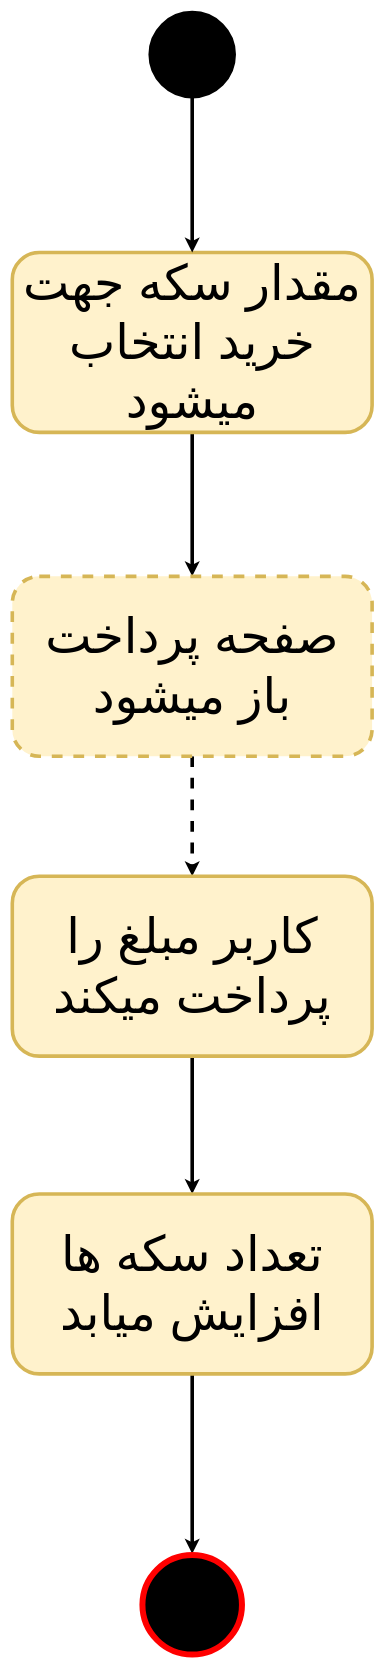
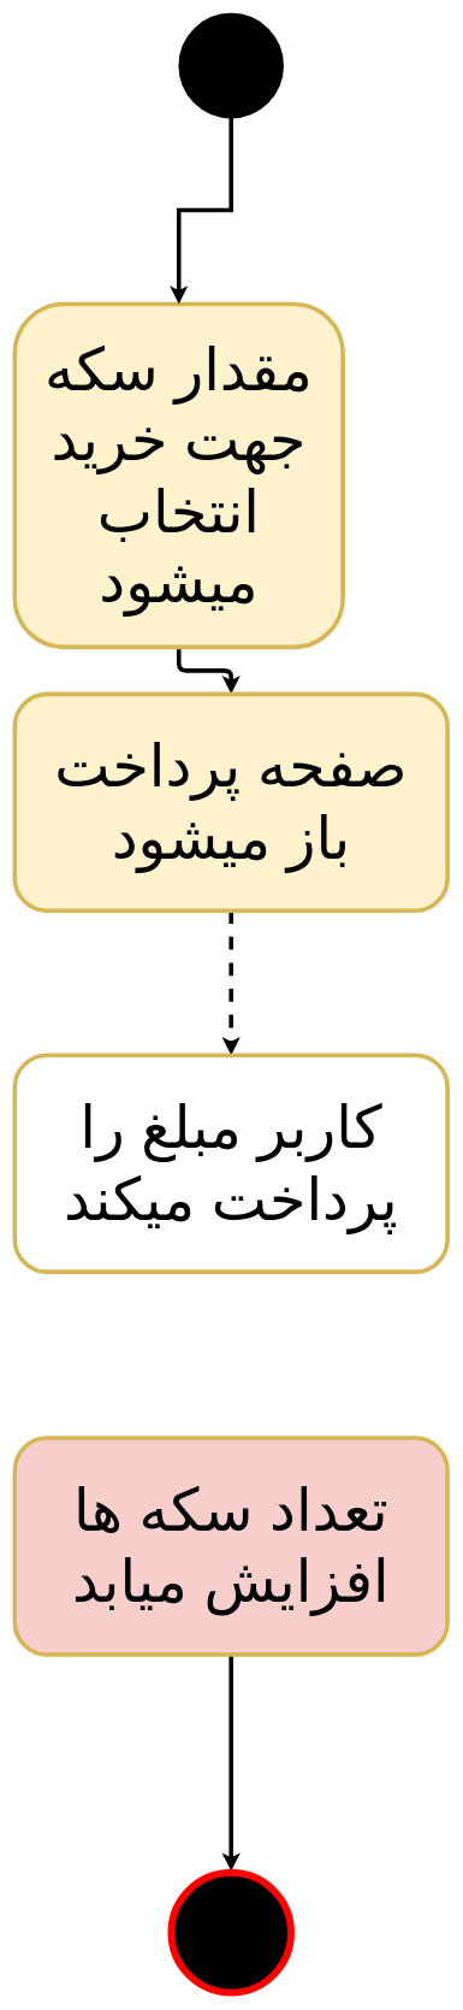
  <mxCell id="0" />
  <mxCell id="1" parent="0" />
  <mxCell id="2" value="" style="ellipse;whiteSpace=wrap;html=1;aspect=fixed;fillColor=#000000;fontSize=60;strokeWidth=6;align=center;" vertex="1" parent="1"><mxGeometry x="250" y="20" width="140" height="140" as="geometry" /></mxCell>
  <mxCell id="3" style="edgeStyle=orthogonalEdgeStyle;curved=0;rounded=1;sketch=0;orthogonalLoop=1;jettySize=auto;html=1;entryX=0.5;entryY=0;entryDx=0;entryDy=0;fontSize=80;fontColor=#FFFFFF;strokeWidth=6;align=center;" edge="1" parent="1" source="4" target="7"><mxGeometry relative="1" as="geometry" /></mxCell>
- <mxCell id="4" value="&lt;font style=&quot;font-size: 82px&quot;&gt;مقدار سکه جهت خرید انتخاب میشود&lt;/font&gt;" style="rounded=1;whiteSpace=wrap;html=1;fontSize=82;strokeWidth=6;fillColor=#fff2cc;strokeColor=#d6b656;align=center;" vertex="1" parent="1"><mxGeometry x="20" y="420" width="600" height="300" as="geometry" /></mxCell>
+ <mxCell id="4" value="&lt;font style=&quot;font-size: 82px&quot;&gt;مقدار سکه جهت خرید انتخاب میشود&lt;/font&gt;" style="rounded=1;whiteSpace=wrap;html=1;fontSize=82;strokeWidth=6;fillColor=#fff2cc;strokeColor=#d6b656;align=center;" vertex="1" parent="1"><mxGeometry x="20" y="420" width="455" height="475" as="geometry" /></mxCell>
  <mxCell id="5" style="edgeStyle=orthogonalEdgeStyle;rounded=0;orthogonalLoop=1;jettySize=auto;html=1;strokeWidth=6;entryX=0.5;entryY=0;entryDx=0;entryDy=0;fontSize=60;align=center;" edge="1" parent="1" source="2" target="4"><mxGeometry relative="1" as="geometry"><mxPoint x="-18152" y="9070" as="targetPoint" /></mxGeometry></mxCell>
  <mxCell id="6" style="edgeStyle=orthogonalEdgeStyle;curved=0;rounded=1;sketch=0;orthogonalLoop=1;jettySize=auto;html=1;entryX=0.5;entryY=0;entryDx=0;entryDy=0;fontSize=80;fontColor=#FFFFFF;strokeWidth=6;align=center;dashed=1;" edge="1" parent="1" source="7" target="9"><mxGeometry relative="1" as="geometry" /></mxCell>
- <mxCell id="7" value="&lt;font style=&quot;font-size: 82px&quot;&gt;صفحه پرداخت باز میشود&lt;/font&gt;" style="rounded=1;whiteSpace=wrap;html=1;fontSize=82;strokeWidth=6;fillColor=#fff2cc;strokeColor=#d6b656;align=center;dashed=1;" vertex="1" parent="1"><mxGeometry x="20" y="960" width="600" height="300" as="geometry" /></mxCell>
- <mxCell id="8" style="edgeStyle=orthogonalEdgeStyle;curved=0;rounded=1;sketch=0;orthogonalLoop=1;jettySize=auto;html=1;entryX=0.5;entryY=0;entryDx=0;entryDy=0;fontSize=80;fontColor=#FFFFFF;strokeWidth=6;align=center;" edge="1" parent="1" source="9" target="11"><mxGeometry relative="1" as="geometry" /></mxCell>
- <mxCell id="9" value="&lt;font style=&quot;font-size: 82px&quot;&gt;کاربر مبلغ را پرداخت میکند&lt;/font&gt;" style="rounded=1;whiteSpace=wrap;html=1;fontSize=82;strokeWidth=6;fillColor=#fff2cc;strokeColor=#d6b656;align=center;" vertex="1" parent="1"><mxGeometry x="20" y="1460" width="600" height="300" as="geometry" /></mxCell>
+ <mxCell id="7" value="&lt;font style=&quot;font-size: 82px&quot;&gt;صفحه پرداخت باز میشود&lt;/font&gt;" style="rounded=1;whiteSpace=wrap;html=1;fontSize=82;strokeWidth=6;fillColor=#fff2cc;strokeColor=#d6b656;align=center;" vertex="1" parent="1"><mxGeometry x="20" y="960" width="600" height="300" as="geometry" /></mxCell>
+ <mxCell id="9" value="&lt;font style=&quot;font-size: 82px&quot;&gt;کاربر مبلغ را پرداخت میکند&lt;/font&gt;" style="rounded=1;whiteSpace=wrap;html=1;fontSize=82;strokeWidth=6;fillColor=#ffffff;strokeColor=#d6b656;align=center;" vertex="1" parent="1"><mxGeometry x="20" y="1460" width="600" height="300" as="geometry" /></mxCell>
  <mxCell id="10" style="edgeStyle=orthogonalEdgeStyle;curved=0;rounded=1;sketch=0;orthogonalLoop=1;jettySize=auto;html=1;entryX=0.5;entryY=0;entryDx=0;entryDy=0;fontSize=80;fontColor=#FFFFFF;strokeWidth=6;align=center;" edge="1" parent="1" source="11" target="12"><mxGeometry relative="1" as="geometry" /></mxCell>
- <mxCell id="11" value="&lt;font style=&quot;font-size: 82px&quot;&gt;تعداد سکه ها افزایش میابد&lt;/font&gt;" style="rounded=1;whiteSpace=wrap;html=1;fontSize=82;strokeWidth=6;fillColor=#fff2cc;strokeColor=#d6b656;align=center;" vertex="1" parent="1"><mxGeometry x="20" y="1990" width="600" height="300" as="geometry" /></mxCell>
+ <mxCell id="11" value="&lt;font style=&quot;font-size: 82px&quot;&gt;تعداد سکه ها افزایش میابد&lt;/font&gt;" style="rounded=1;whiteSpace=wrap;html=1;fontSize=82;strokeWidth=6;fillColor=#f8cecc;strokeColor=#d6b656;align=center;" vertex="1" parent="1"><mxGeometry x="20" y="1990" width="600" height="300" as="geometry" /></mxCell>
  <mxCell id="12" value="" style="ellipse;html=1;shape=endState;fillColor=#000000;strokeColor=#ff0000;rounded=0;sketch=0;fontSize=60;strokeWidth=6;align=center;" vertex="1" parent="1"><mxGeometry x="235" y="2590" width="170" height="170" as="geometry" /></mxCell>
